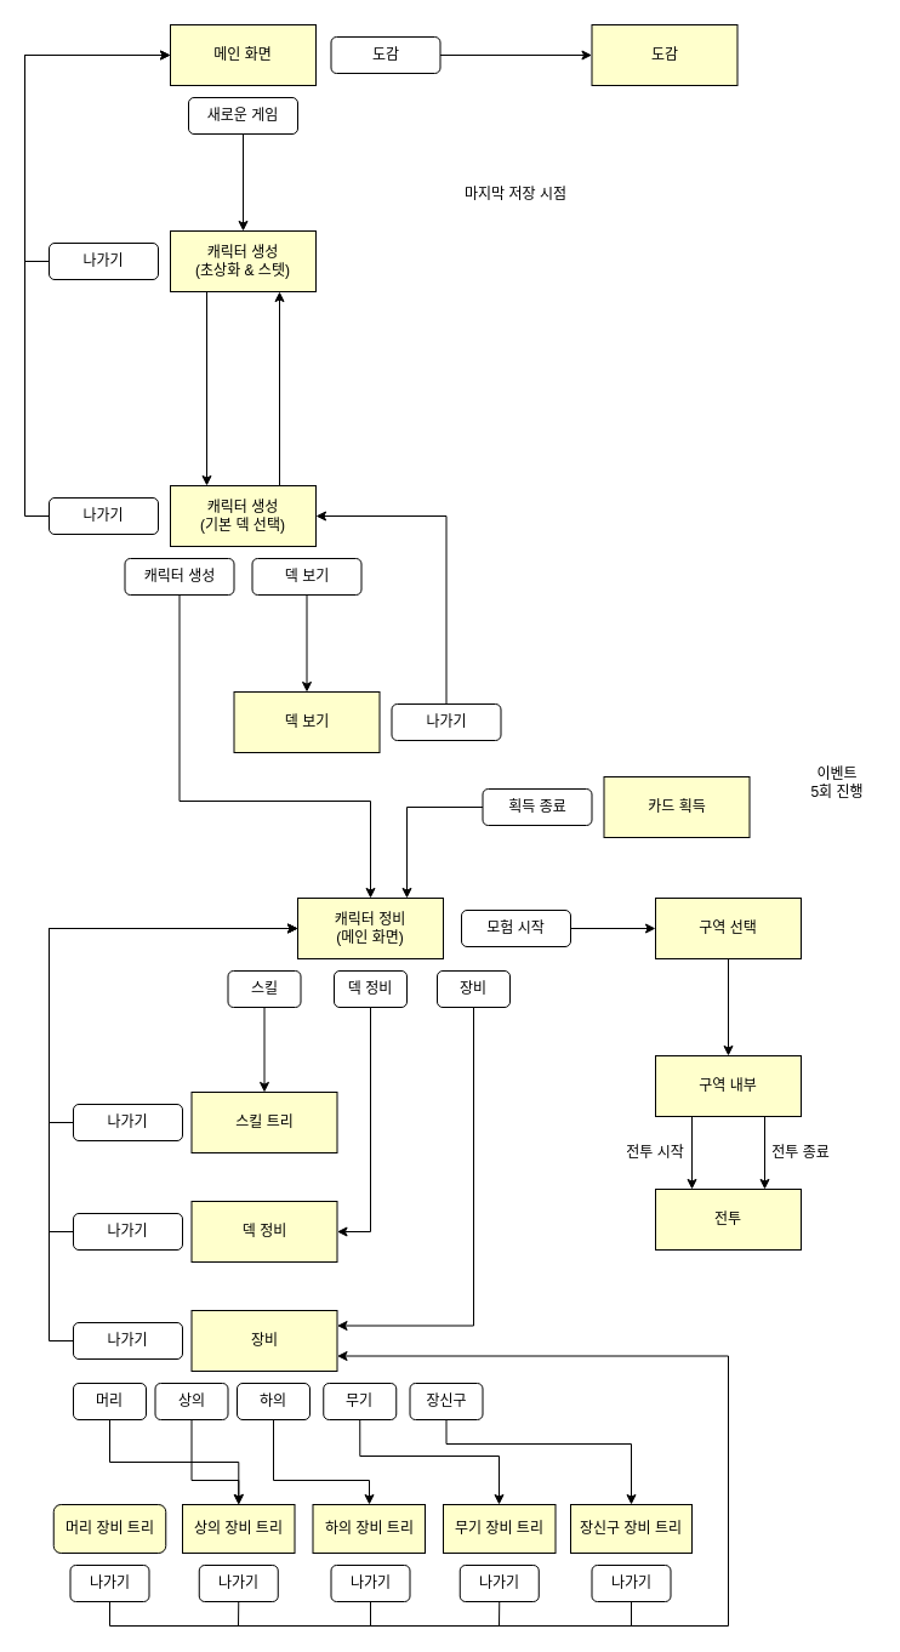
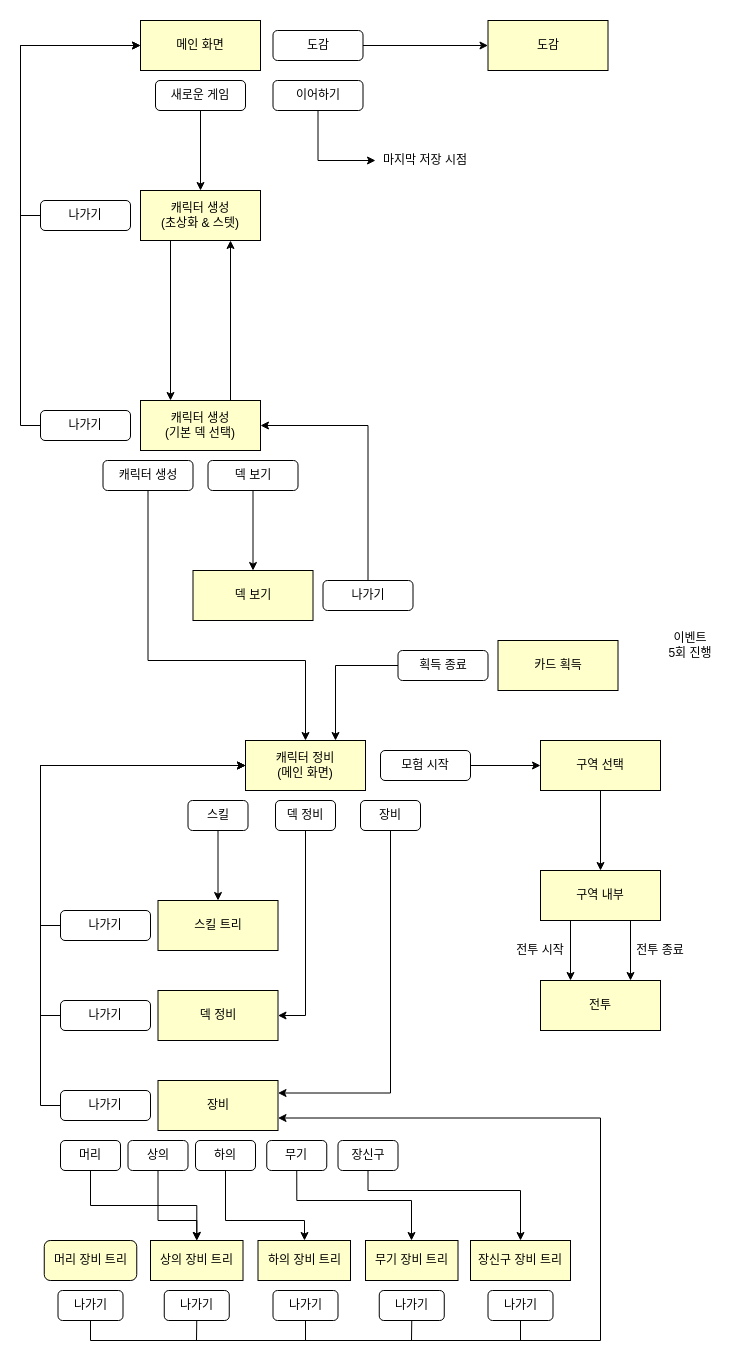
  <mxCell id="0" />
  <mxCell id="1" parent="0" />
  <mxCell id="2" value="메인 화면" style="rounded=0;whiteSpace=wrap;html=1;fillColor=#FFFFCC;" vertex="1" parent="1"><mxGeometry x="140" y="20" width="120" height="50" as="geometry" /></mxCell>
  <mxCell id="3" style="edgeStyle=orthogonalEdgeStyle;rounded=0;orthogonalLoop=1;jettySize=auto;html=1;exitX=0.5;exitY=1;exitDx=0;exitDy=0;" edge="1" parent="1" source="4" target="10"><mxGeometry relative="1" as="geometry" /></mxCell>
  <mxCell id="4" value="새로운 게임" style="rounded=1;whiteSpace=wrap;html=1;" vertex="1" parent="1"><mxGeometry x="155" y="80" width="90" height="30" as="geometry" /></mxCell>
+ <mxCell id="5" style="edgeStyle=orthogonalEdgeStyle;rounded=0;orthogonalLoop=1;jettySize=auto;html=1;exitX=0.5;exitY=1;exitDx=0;exitDy=0;entryX=0;entryY=0.5;entryDx=0;entryDy=0;" edge="1" parent="1" source="6" target="80"><mxGeometry relative="1" as="geometry" /></mxCell>
+ <mxCell id="6" value="이어하기" style="rounded=1;whiteSpace=wrap;html=1;" vertex="1" parent="1"><mxGeometry x="272.5" y="80" width="90" height="30" as="geometry" /></mxCell>
  <mxCell id="7" style="edgeStyle=orthogonalEdgeStyle;rounded=0;orthogonalLoop=1;jettySize=auto;html=1;exitX=1;exitY=0.5;exitDx=0;exitDy=0;entryX=0;entryY=0.5;entryDx=0;entryDy=0;" edge="1" parent="1" source="8" target="82"><mxGeometry relative="1" as="geometry" /></mxCell>
  <mxCell id="8" value="도감" style="rounded=1;whiteSpace=wrap;html=1;" vertex="1" parent="1"><mxGeometry x="272.5" y="30" width="90" height="30" as="geometry" /></mxCell>
  <mxCell id="9" style="edgeStyle=orthogonalEdgeStyle;rounded=0;orthogonalLoop=1;jettySize=auto;html=1;exitX=0.25;exitY=1;exitDx=0;exitDy=0;entryX=0.25;entryY=0;entryDx=0;entryDy=0;" edge="1" parent="1" source="10" target="12"><mxGeometry relative="1" as="geometry" /></mxCell>
  <mxCell id="10" value="캐릭터 생성&lt;br&gt;(초상화 &amp;amp; 스텟)" style="rounded=0;whiteSpace=wrap;html=1;fillColor=#FFFFCC;" vertex="1" parent="1"><mxGeometry x="140" y="190" width="120" height="50" as="geometry" /></mxCell>
  <mxCell id="11" style="edgeStyle=orthogonalEdgeStyle;rounded=0;orthogonalLoop=1;jettySize=auto;html=1;exitX=0.75;exitY=0;exitDx=0;exitDy=0;entryX=0.75;entryY=1;entryDx=0;entryDy=0;" edge="1" parent="1" source="12" target="10"><mxGeometry relative="1" as="geometry" /></mxCell>
  <mxCell id="12" value="캐릭터 생성&lt;br&gt;(기본 덱 선택)" style="rounded=0;whiteSpace=wrap;html=1;fillColor=#FFFFCC;" vertex="1" parent="1"><mxGeometry x="140" y="400" width="120" height="50" as="geometry" /></mxCell>
  <mxCell id="13" style="edgeStyle=orthogonalEdgeStyle;rounded=0;orthogonalLoop=1;jettySize=auto;html=1;exitX=0.5;exitY=1;exitDx=0;exitDy=0;" edge="1" parent="1" source="14" target="18"><mxGeometry relative="1" as="geometry"><Array as="points"><mxPoint x="148" y="660" /><mxPoint x="305" y="660" /></Array></mxGeometry></mxCell>
  <mxCell id="14" value="캐릭터 생성" style="rounded=1;whiteSpace=wrap;html=1;" vertex="1" parent="1"><mxGeometry x="102.5" y="460" width="90" height="30" as="geometry" /></mxCell>
  <mxCell id="15" style="edgeStyle=orthogonalEdgeStyle;rounded=0;orthogonalLoop=1;jettySize=auto;html=1;exitX=0.5;exitY=1;exitDx=0;exitDy=0;" edge="1" parent="1" source="16" target="17"><mxGeometry relative="1" as="geometry" /></mxCell>
  <mxCell id="16" value="덱 보기" style="rounded=1;whiteSpace=wrap;html=1;" vertex="1" parent="1"><mxGeometry x="207.5" y="460" width="90" height="30" as="geometry" /></mxCell>
  <mxCell id="17" value="덱 보기" style="rounded=0;whiteSpace=wrap;html=1;fillColor=#FFFFCC;" vertex="1" parent="1"><mxGeometry x="192.5" y="570" width="120" height="50" as="geometry" /></mxCell>
  <mxCell id="18" value="캐릭터 정비&lt;br&gt;(메인 화면)" style="rounded=0;whiteSpace=wrap;html=1;fillColor=#FFFFCC;" vertex="1" parent="1"><mxGeometry x="245" y="740" width="120" height="50" as="geometry" /></mxCell>
  <mxCell id="19" style="edgeStyle=orthogonalEdgeStyle;rounded=0;orthogonalLoop=1;jettySize=auto;html=1;exitX=0;exitY=0.5;exitDx=0;exitDy=0;entryX=0;entryY=0.5;entryDx=0;entryDy=0;" edge="1" parent="1" source="20" target="2"><mxGeometry relative="1" as="geometry" /></mxCell>
  <mxCell id="20" value="나가기" style="rounded=1;whiteSpace=wrap;html=1;" vertex="1" parent="1"><mxGeometry x="40" y="200" width="90" height="30" as="geometry" /></mxCell>
  <mxCell id="21" style="edgeStyle=orthogonalEdgeStyle;rounded=0;orthogonalLoop=1;jettySize=auto;html=1;exitX=0;exitY=0.5;exitDx=0;exitDy=0;entryX=0;entryY=0.5;entryDx=0;entryDy=0;" edge="1" parent="1" source="22" target="2"><mxGeometry relative="1" as="geometry"><Array as="points"><mxPoint x="20" y="425" /><mxPoint x="20" y="45" /></Array></mxGeometry></mxCell>
  <mxCell id="22" value="나가기" style="rounded=1;whiteSpace=wrap;html=1;" vertex="1" parent="1"><mxGeometry x="40" y="410" width="90" height="30" as="geometry" /></mxCell>
  <mxCell id="23" style="edgeStyle=orthogonalEdgeStyle;rounded=0;orthogonalLoop=1;jettySize=auto;html=1;exitX=0.5;exitY=0;exitDx=0;exitDy=0;entryX=1;entryY=0.5;entryDx=0;entryDy=0;" edge="1" parent="1" source="24" target="12"><mxGeometry relative="1" as="geometry" /></mxCell>
  <mxCell id="24" value="나가기" style="rounded=1;whiteSpace=wrap;html=1;" vertex="1" parent="1"><mxGeometry x="322.5" y="580" width="90" height="30" as="geometry" /></mxCell>
  <mxCell id="25" style="edgeStyle=orthogonalEdgeStyle;rounded=0;orthogonalLoop=1;jettySize=auto;html=1;exitX=0.5;exitY=1;exitDx=0;exitDy=0;entryX=1;entryY=0.25;entryDx=0;entryDy=0;" edge="1" parent="1" source="26" target="36"><mxGeometry relative="1" as="geometry" /></mxCell>
  <mxCell id="26" value="장비" style="rounded=1;whiteSpace=wrap;html=1;" vertex="1" parent="1"><mxGeometry x="360" y="800" width="60" height="30" as="geometry" /></mxCell>
  <mxCell id="27" style="edgeStyle=orthogonalEdgeStyle;rounded=0;orthogonalLoop=1;jettySize=auto;html=1;exitX=0.5;exitY=1;exitDx=0;exitDy=0;entryX=1;entryY=0.5;entryDx=0;entryDy=0;" edge="1" parent="1" source="28" target="49"><mxGeometry relative="1" as="geometry" /></mxCell>
  <mxCell id="28" value="덱 정비" style="rounded=1;whiteSpace=wrap;html=1;" vertex="1" parent="1"><mxGeometry x="275" y="800" width="60" height="30" as="geometry" /></mxCell>
  <mxCell id="29" style="edgeStyle=orthogonalEdgeStyle;rounded=0;orthogonalLoop=1;jettySize=auto;html=1;exitX=0.5;exitY=1;exitDx=0;exitDy=0;" edge="1" parent="1" source="30" target="33"><mxGeometry relative="1" as="geometry" /></mxCell>
  <mxCell id="30" value="스킬" style="rounded=1;whiteSpace=wrap;html=1;" vertex="1" parent="1"><mxGeometry x="187.5" y="800" width="60" height="30" as="geometry" /></mxCell>
  <mxCell id="31" style="edgeStyle=orthogonalEdgeStyle;rounded=0;orthogonalLoop=1;jettySize=auto;html=1;exitX=1;exitY=0.5;exitDx=0;exitDy=0;entryX=0;entryY=0.5;entryDx=0;entryDy=0;" edge="1" parent="1" source="32" target="76"><mxGeometry relative="1" as="geometry" /></mxCell>
  <mxCell id="32" value="모험 시작" style="rounded=1;whiteSpace=wrap;html=1;" vertex="1" parent="1"><mxGeometry x="380" y="750" width="90" height="30" as="geometry" /></mxCell>
  <mxCell id="33" value="스킬 트리" style="rounded=0;whiteSpace=wrap;html=1;fillColor=#FFFFCC;" vertex="1" parent="1"><mxGeometry x="157.5" y="900" width="120" height="50" as="geometry" /></mxCell>
  <mxCell id="34" style="edgeStyle=orthogonalEdgeStyle;rounded=0;orthogonalLoop=1;jettySize=auto;html=1;exitX=0;exitY=0.5;exitDx=0;exitDy=0;entryX=0;entryY=0.5;entryDx=0;entryDy=0;" edge="1" parent="1" source="35" target="18"><mxGeometry relative="1" as="geometry" /></mxCell>
  <mxCell id="35" value="나가기" style="rounded=1;whiteSpace=wrap;html=1;" vertex="1" parent="1"><mxGeometry x="60" y="910" width="90" height="30" as="geometry" /></mxCell>
  <mxCell id="36" value="장비" style="rounded=0;whiteSpace=wrap;html=1;fillColor=#FFFFCC;" vertex="1" parent="1"><mxGeometry x="157.5" y="1080" width="120" height="50" as="geometry" /></mxCell>
  <mxCell id="37" style="edgeStyle=orthogonalEdgeStyle;rounded=0;orthogonalLoop=1;jettySize=auto;html=1;exitX=0;exitY=0.5;exitDx=0;exitDy=0;entryX=0;entryY=0.5;entryDx=0;entryDy=0;" edge="1" parent="1" source="38" target="18"><mxGeometry relative="1" as="geometry" /></mxCell>
  <mxCell id="38" value="나가기" style="rounded=1;whiteSpace=wrap;html=1;" vertex="1" parent="1"><mxGeometry x="60" y="1090" width="90" height="30" as="geometry" /></mxCell>
  <mxCell id="39" style="edgeStyle=orthogonalEdgeStyle;rounded=0;orthogonalLoop=1;jettySize=auto;html=1;exitX=0.5;exitY=1;exitDx=0;exitDy=0;" edge="1" parent="1" source="40" target="54"><mxGeometry relative="1" as="geometry" /></mxCell>
  <mxCell id="40" value="머리" style="rounded=1;whiteSpace=wrap;html=1;" vertex="1" parent="1"><mxGeometry x="60" y="1140" width="60" height="30" as="geometry" /></mxCell>
  <mxCell id="41" style="edgeStyle=orthogonalEdgeStyle;rounded=0;orthogonalLoop=1;jettySize=auto;html=1;exitX=0.5;exitY=1;exitDx=0;exitDy=0;entryX=0.5;entryY=0;entryDx=0;entryDy=0;" edge="1" parent="1" source="42" target="54"><mxGeometry relative="1" as="geometry"><Array as="points"><mxPoint x="158" y="1220" /><mxPoint x="196" y="1220" /></Array></mxGeometry></mxCell>
  <mxCell id="42" value="상의" style="rounded=1;whiteSpace=wrap;html=1;" vertex="1" parent="1"><mxGeometry x="127.5" y="1140" width="60" height="30" as="geometry" /></mxCell>
  <mxCell id="43" style="edgeStyle=orthogonalEdgeStyle;rounded=0;orthogonalLoop=1;jettySize=auto;html=1;exitX=0.5;exitY=1;exitDx=0;exitDy=0;" edge="1" parent="1" source="44" target="55"><mxGeometry relative="1" as="geometry"><Array as="points"><mxPoint x="225" y="1220" /><mxPoint x="304" y="1220" /></Array></mxGeometry></mxCell>
  <mxCell id="44" value="하의" style="rounded=1;whiteSpace=wrap;html=1;" vertex="1" parent="1"><mxGeometry x="195" y="1140" width="60" height="30" as="geometry" /></mxCell>
  <mxCell id="45" style="edgeStyle=orthogonalEdgeStyle;rounded=0;orthogonalLoop=1;jettySize=auto;html=1;exitX=0.5;exitY=1;exitDx=0;exitDy=0;" edge="1" parent="1" source="46" target="56"><mxGeometry relative="1" as="geometry"><Array as="points"><mxPoint x="296" y="1200" /><mxPoint x="411" y="1200" /></Array></mxGeometry></mxCell>
  <mxCell id="46" value="무기" style="rounded=1;whiteSpace=wrap;html=1;" vertex="1" parent="1"><mxGeometry x="266.25" y="1140" width="60" height="30" as="geometry" /></mxCell>
  <mxCell id="47" style="edgeStyle=orthogonalEdgeStyle;rounded=0;orthogonalLoop=1;jettySize=auto;html=1;exitX=0.5;exitY=1;exitDx=0;exitDy=0;" edge="1" parent="1" source="48" target="57"><mxGeometry relative="1" as="geometry"><Array as="points"><mxPoint x="368" y="1190" /><mxPoint x="520" y="1190" /></Array></mxGeometry></mxCell>
  <mxCell id="48" value="장신구" style="rounded=1;whiteSpace=wrap;html=1;" vertex="1" parent="1"><mxGeometry x="337.5" y="1140" width="60" height="30" as="geometry" /></mxCell>
  <mxCell id="49" value="덱 정비" style="rounded=0;whiteSpace=wrap;html=1;fillColor=#FFFFCC;" vertex="1" parent="1"><mxGeometry x="157.5" y="990" width="120" height="50" as="geometry" /></mxCell>
  <mxCell id="50" style="edgeStyle=orthogonalEdgeStyle;rounded=0;orthogonalLoop=1;jettySize=auto;html=1;exitX=0;exitY=0.5;exitDx=0;exitDy=0;entryX=0;entryY=0.5;entryDx=0;entryDy=0;" edge="1" parent="1" source="51" target="18"><mxGeometry relative="1" as="geometry" /></mxCell>
  <mxCell id="51" value="나가기" style="rounded=1;whiteSpace=wrap;html=1;" vertex="1" parent="1"><mxGeometry x="60" y="1000" width="90" height="30" as="geometry" /></mxCell>
  <mxCell id="52" style="edgeStyle=orthogonalEdgeStyle;rounded=0;orthogonalLoop=1;jettySize=auto;html=1;exitX=0.5;exitY=1;exitDx=0;exitDy=0;" edge="1" parent="1" source="18" target="18"><mxGeometry relative="1" as="geometry" /></mxCell>
  <mxCell id="53" value="머리 장비 트리" style="whiteSpace=wrap;html=1;fillColor=#FFFFCC;rounded=1;" vertex="1" parent="1"><mxGeometry x="43.75" y="1240" width="92.5" height="40" as="geometry" /></mxCell>
  <mxCell id="54" value="상의 장비 트리" style="rounded=0;whiteSpace=wrap;html=1;fillColor=#FFFFCC;" vertex="1" parent="1"><mxGeometry x="150" y="1240" width="92.5" height="40" as="geometry" /></mxCell>
  <mxCell id="55" value="하의 장비 트리" style="rounded=0;whiteSpace=wrap;html=1;fillColor=#FFFFCC;" vertex="1" parent="1"><mxGeometry x="257.5" y="1240" width="92.5" height="40" as="geometry" /></mxCell>
  <mxCell id="56" value="무기 장비 트리" style="rounded=0;whiteSpace=wrap;html=1;fillColor=#FFFFCC;" vertex="1" parent="1"><mxGeometry x="365" y="1240" width="92.5" height="40" as="geometry" /></mxCell>
  <mxCell id="57" value="장신구 장비 트리" style="rounded=0;whiteSpace=wrap;html=1;fillColor=#FFFFCC;" vertex="1" parent="1"><mxGeometry x="470" y="1240" width="100" height="40" as="geometry" /></mxCell>
  <mxCell id="58" style="edgeStyle=orthogonalEdgeStyle;rounded=0;orthogonalLoop=1;jettySize=auto;html=1;exitX=0.5;exitY=1;exitDx=0;exitDy=0;entryX=1;entryY=0.75;entryDx=0;entryDy=0;" edge="1" parent="1" source="59" target="36"><mxGeometry relative="1" as="geometry"><Array as="points"><mxPoint x="90" y="1340" /><mxPoint x="600" y="1340" /><mxPoint x="600" y="1118" /></Array></mxGeometry></mxCell>
  <mxCell id="59" value="나가기" style="rounded=1;whiteSpace=wrap;html=1;" vertex="1" parent="1"><mxGeometry x="57.5" y="1290" width="65" height="30" as="geometry" /></mxCell>
  <mxCell id="60" value="나가기" style="rounded=1;whiteSpace=wrap;html=1;" vertex="1" parent="1"><mxGeometry x="163.75" y="1290" width="65" height="30" as="geometry" /></mxCell>
  <mxCell id="61" value="나가기" style="rounded=1;whiteSpace=wrap;html=1;" vertex="1" parent="1"><mxGeometry x="272.5" y="1290" width="65" height="30" as="geometry" /></mxCell>
  <mxCell id="62" value="나가기" style="rounded=1;whiteSpace=wrap;html=1;" vertex="1" parent="1"><mxGeometry x="378.75" y="1290" width="65" height="30" as="geometry" /></mxCell>
  <mxCell id="63" value="나가기" style="rounded=1;whiteSpace=wrap;html=1;" vertex="1" parent="1"><mxGeometry x="487.5" y="1290" width="65" height="30" as="geometry" /></mxCell>
  <mxCell id="64" value="" style="endArrow=none;html=1;exitX=0.5;exitY=1;exitDx=0;exitDy=0;" edge="1" parent="1" source="60"><mxGeometry width="50" height="50" relative="1" as="geometry"><mxPoint x="330" y="1190" as="sourcePoint" /><mxPoint x="196" y="1340" as="targetPoint" /></mxGeometry></mxCell>
  <mxCell id="65" value="" style="endArrow=none;html=1;exitX=0.5;exitY=1;exitDx=0;exitDy=0;" edge="1" parent="1" source="61"><mxGeometry width="50" height="50" relative="1" as="geometry"><mxPoint x="206.25" y="1330" as="sourcePoint" /><mxPoint x="305" y="1340" as="targetPoint" /></mxGeometry></mxCell>
  <mxCell id="66" value="" style="endArrow=none;html=1;exitX=0.5;exitY=1;exitDx=0;exitDy=0;" edge="1" parent="1" source="62"><mxGeometry width="50" height="50" relative="1" as="geometry"><mxPoint x="315" y="1330" as="sourcePoint" /><mxPoint x="411" y="1340" as="targetPoint" /></mxGeometry></mxCell>
  <mxCell id="67" value="" style="endArrow=none;html=1;exitX=0.5;exitY=1;exitDx=0;exitDy=0;" edge="1" parent="1" source="63"><mxGeometry width="50" height="50" relative="1" as="geometry"><mxPoint x="421.25" y="1330" as="sourcePoint" /><mxPoint x="520" y="1340" as="targetPoint" /></mxGeometry></mxCell>
  <mxCell id="68" style="edgeStyle=orthogonalEdgeStyle;rounded=0;orthogonalLoop=1;jettySize=auto;html=1;exitX=0.25;exitY=1;exitDx=0;exitDy=0;entryX=0.25;entryY=0;entryDx=0;entryDy=0;" edge="1" parent="1" source="70" target="71"><mxGeometry relative="1" as="geometry" /></mxCell>
  <mxCell id="69" style="edgeStyle=orthogonalEdgeStyle;rounded=0;orthogonalLoop=1;jettySize=auto;html=1;exitX=0.75;exitY=1;exitDx=0;exitDy=0;entryX=0.75;entryY=0;entryDx=0;entryDy=0;" edge="1" parent="1" source="70" target="71"><mxGeometry relative="1" as="geometry" /></mxCell>
  <mxCell id="70" value="구역 내부" style="rounded=0;whiteSpace=wrap;html=1;fillColor=#FFFFCC;" vertex="1" parent="1"><mxGeometry x="540" y="870" width="120" height="50" as="geometry" /></mxCell>
  <mxCell id="71" value="전투" style="rounded=0;whiteSpace=wrap;html=1;fillColor=#FFFFCC;" vertex="1" parent="1"><mxGeometry x="540" y="980" width="120" height="50" as="geometry" /></mxCell>
  <mxCell id="72" value="전투 시작" style="text;html=1;strokeColor=none;fillColor=none;align=center;verticalAlign=middle;whiteSpace=wrap;rounded=0;" vertex="1" parent="1"><mxGeometry x="510" y="940" width="60" height="20" as="geometry" /></mxCell>
  <mxCell id="73" value="전투 종료" style="text;html=1;strokeColor=none;fillColor=none;align=center;verticalAlign=middle;whiteSpace=wrap;rounded=0;" vertex="1" parent="1"><mxGeometry x="630" y="940" width="60" height="20" as="geometry" /></mxCell>
  <mxCell id="74" value="카드 획득" style="rounded=0;whiteSpace=wrap;html=1;fillColor=#FFFFCC;" vertex="1" parent="1"><mxGeometry x="497.5" y="640" width="120" height="50" as="geometry" /></mxCell>
  <mxCell id="75" style="edgeStyle=orthogonalEdgeStyle;rounded=0;orthogonalLoop=1;jettySize=auto;html=1;exitX=0.5;exitY=1;exitDx=0;exitDy=0;entryX=0.5;entryY=0;entryDx=0;entryDy=0;" edge="1" parent="1" source="76" target="70"><mxGeometry relative="1" as="geometry" /></mxCell>
  <mxCell id="76" value="구역 선택" style="rounded=0;whiteSpace=wrap;html=1;fillColor=#FFFFCC;" vertex="1" parent="1"><mxGeometry x="540" y="740" width="120" height="50" as="geometry" /></mxCell>
  <mxCell id="77" style="edgeStyle=orthogonalEdgeStyle;rounded=0;orthogonalLoop=1;jettySize=auto;html=1;exitX=0;exitY=0.5;exitDx=0;exitDy=0;entryX=0.75;entryY=0;entryDx=0;entryDy=0;" edge="1" parent="1" source="78" target="18"><mxGeometry relative="1" as="geometry" /></mxCell>
  <mxCell id="78" value="획득 종료" style="rounded=1;whiteSpace=wrap;html=1;" vertex="1" parent="1"><mxGeometry x="397.5" y="650" width="90" height="30" as="geometry" /></mxCell>
  <mxCell id="79" value="이벤트&lt;br&gt;5회 진행" style="text;html=1;strokeColor=none;fillColor=none;align=center;verticalAlign=middle;whiteSpace=wrap;rounded=0;" vertex="1" parent="1"><mxGeometry x="660" y="630" width="60" height="30" as="geometry" /></mxCell>
  <mxCell id="80" value="마지막 저장 시점" style="text;html=1;strokeColor=none;fillColor=none;align=center;verticalAlign=middle;whiteSpace=wrap;rounded=0;" vertex="1" parent="1"><mxGeometry x="375" y="150" width="100" height="20" as="geometry" /></mxCell>
  <mxCell id="81" style="edgeStyle=orthogonalEdgeStyle;rounded=0;orthogonalLoop=1;jettySize=auto;html=1;exitX=0.5;exitY=1;exitDx=0;exitDy=0;" edge="1" parent="1" source="80" target="80"><mxGeometry relative="1" as="geometry" /></mxCell>
  <mxCell id="82" value="도감" style="rounded=0;whiteSpace=wrap;html=1;fillColor=#FFFFCC;" vertex="1" parent="1"><mxGeometry x="487.5" y="20" width="120" height="50" as="geometry" /></mxCell>
